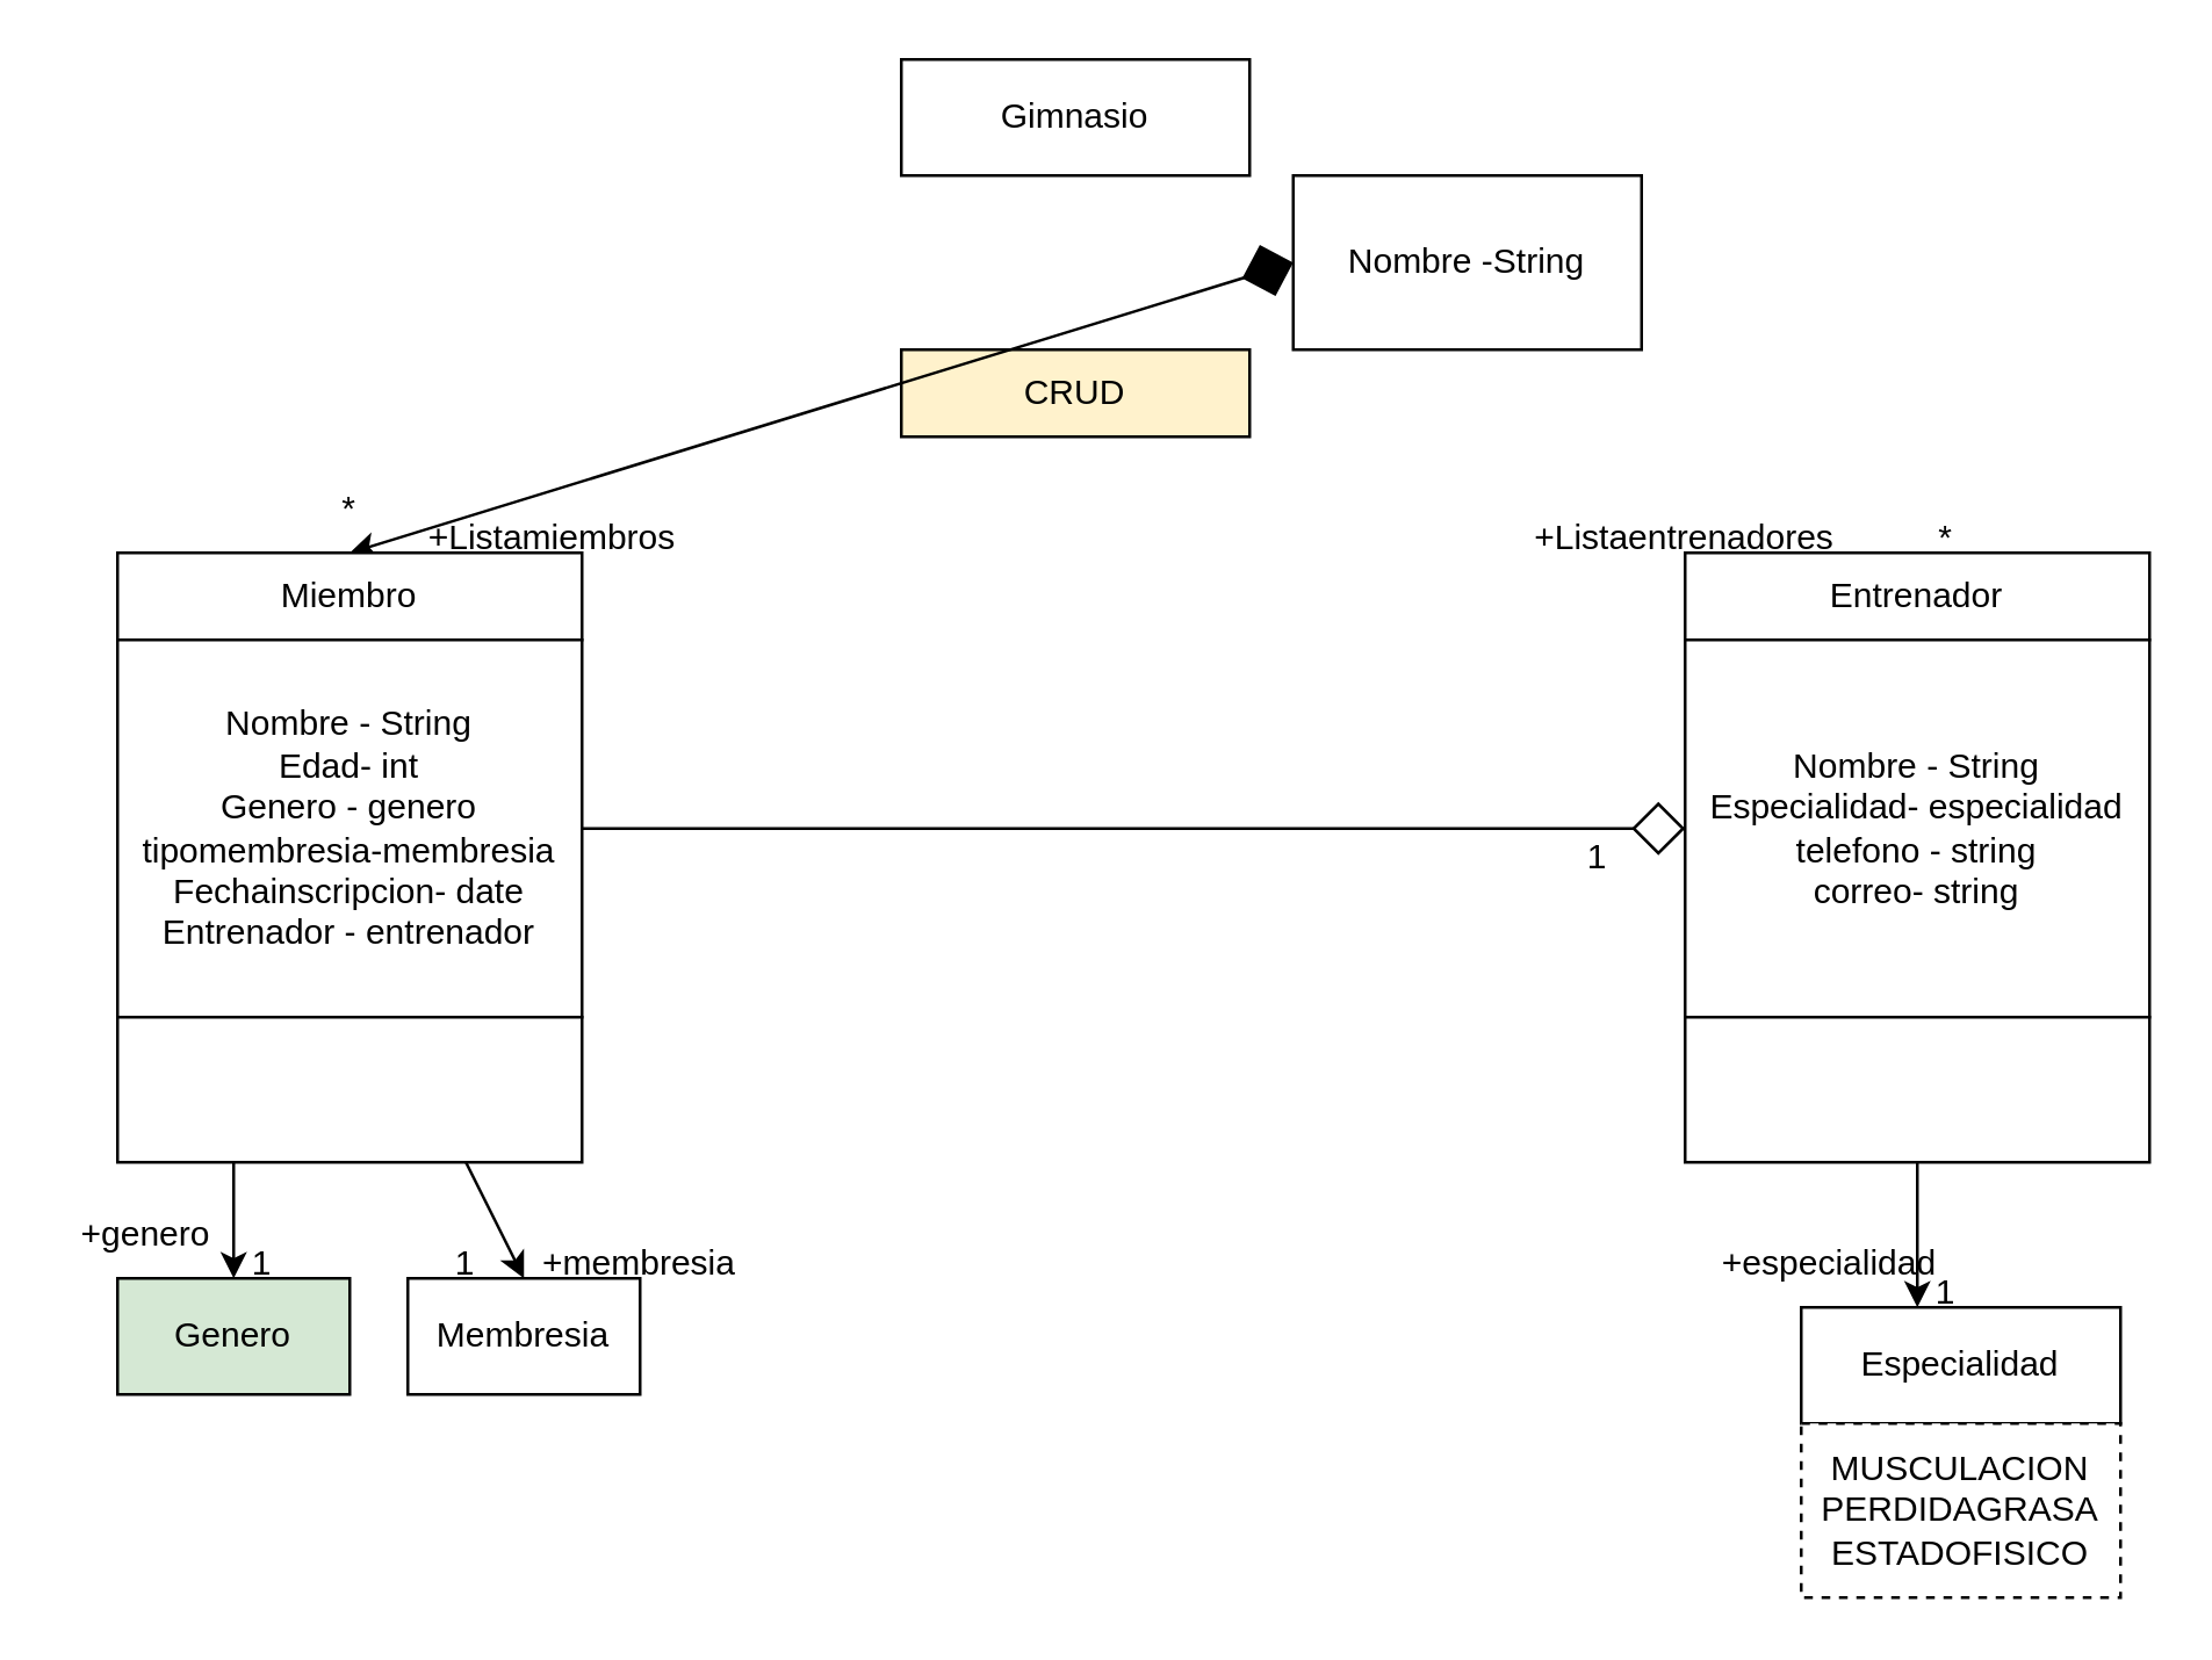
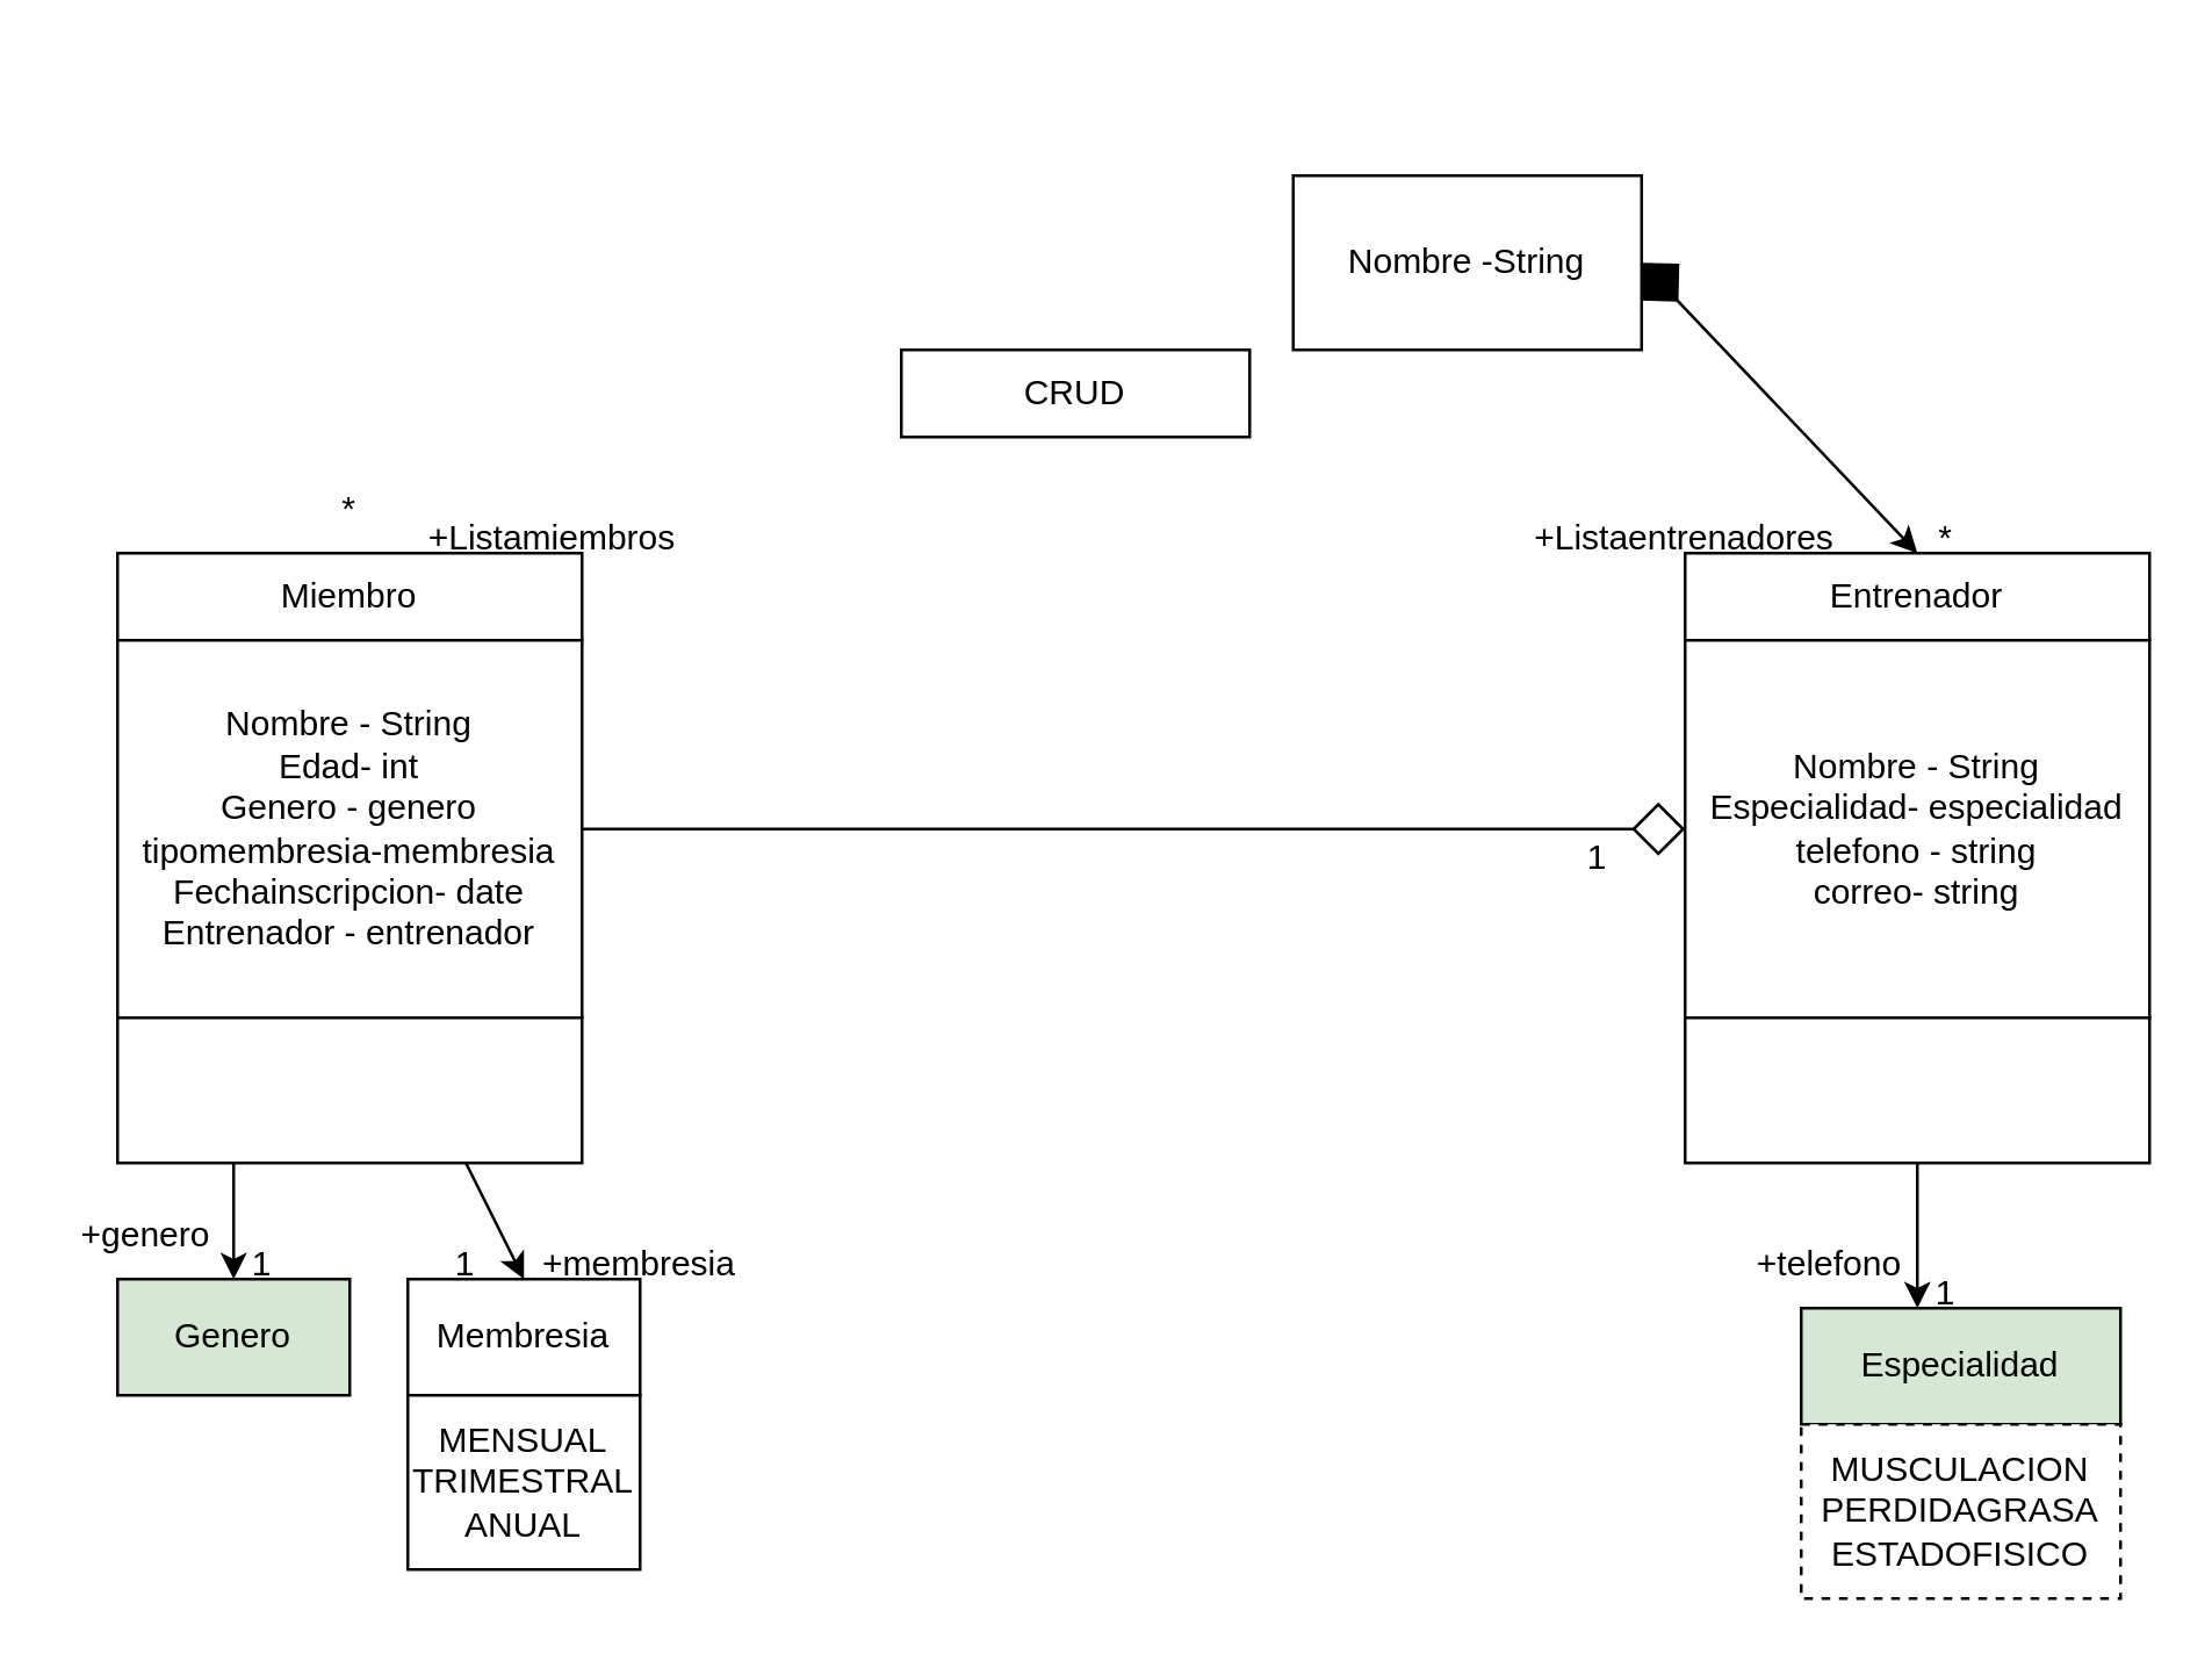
  <mxCell id="0" />
  <mxCell id="1" parent="0" />
- <mxCell id="2" value="Gimnasio" style="whiteSpace=wrap;html=1;" vertex="1" parent="1"><mxGeometry x="310" y="20" width="120" height="40" as="geometry" /></mxCell>
+ <mxCell id="3" style="edgeStyle=none;html=1;exitX=1;exitY=0.5;exitDx=0;exitDy=0;entryX=0.5;entryY=0;entryDx=0;entryDy=0;startArrow=diamond;startFill=1;endArrow=classic;endFill=1;endSize=6;startSize=16;" edge="1" parent="1" source="4" target="13"><mxGeometry relative="1" as="geometry" /></mxCell>
  <mxCell id="4" value="Nombre -String" style="whiteSpace=wrap;html=1;" vertex="1" parent="1"><mxGeometry x="445" y="60" width="120" height="60" as="geometry" /></mxCell>
- <mxCell id="5" value="CRUD" style="whiteSpace=wrap;html=1;fillColor=#fff2cc;" vertex="1" parent="1"><mxGeometry x="310" y="120" width="120" height="30" as="geometry" /></mxCell>
- <mxCell id="6" style="edgeStyle=none;html=1;exitX=0.5;exitY=0;exitDx=0;exitDy=0;entryX=0;entryY=0.5;entryDx=0;entryDy=0;startArrow=classic;startFill=1;endArrow=diamond;endFill=1;endSize=16;" edge="1" parent="1" source="7" target="4"><mxGeometry relative="1" as="geometry" /></mxCell>
+ <mxCell id="5" value="CRUD" style="whiteSpace=wrap;html=1;" vertex="1" parent="1"><mxGeometry x="310" y="120" width="120" height="30" as="geometry" /></mxCell>
  <mxCell id="7" value="Miembro" style="whiteSpace=wrap;html=1;" vertex="1" parent="1"><mxGeometry x="40" y="190" width="160" height="30" as="geometry" /></mxCell>
  <mxCell id="8" style="edgeStyle=none;html=1;exitX=1;exitY=0.5;exitDx=0;exitDy=0;entryX=0;entryY=0.5;entryDx=0;entryDy=0;startArrow=none;startFill=0;endArrow=diamond;endFill=0;startSize=6;endSize=16;" edge="1" parent="1" source="9" target="14"><mxGeometry relative="1" as="geometry" /></mxCell>
  <mxCell id="9" value="Nombre - String&lt;br&gt;Edad- int&lt;br&gt;Genero - genero&lt;br&gt;tipomembresia-membresia&lt;br&gt;Fechainscripcion- date&lt;br&gt;Entrenador - entrenador" style="whiteSpace=wrap;html=1;" vertex="1" parent="1"><mxGeometry x="40" y="220" width="160" height="130" as="geometry" /></mxCell>
  <mxCell id="10" style="edgeStyle=none;html=1;exitX=0.25;exitY=1;exitDx=0;exitDy=0;entryX=0.5;entryY=0;entryDx=0;entryDy=0;" edge="1" parent="1" source="12" target="17"><mxGeometry relative="1" as="geometry" /></mxCell>
  <mxCell id="11" style="edgeStyle=none;html=1;exitX=0.75;exitY=1;exitDx=0;exitDy=0;entryX=0.5;entryY=0;entryDx=0;entryDy=0;" edge="1" parent="1" source="12" target="18"><mxGeometry relative="1" as="geometry" /></mxCell>
  <mxCell id="12" value="" style="whiteSpace=wrap;html=1;" vertex="1" parent="1"><mxGeometry x="40" y="350" width="160" height="50" as="geometry" /></mxCell>
  <mxCell id="13" value="Entrenador" style="whiteSpace=wrap;html=1;" vertex="1" parent="1"><mxGeometry x="580" y="190" width="160" height="30" as="geometry" /></mxCell>
  <mxCell id="14" value="Nombre - String&lt;br&gt;Especialidad- especialidad&lt;br&gt;telefono - string&lt;br&gt;correo- string" style="whiteSpace=wrap;html=1;" vertex="1" parent="1"><mxGeometry x="580" y="220" width="160" height="130" as="geometry" /></mxCell>
  <mxCell id="15" style="edgeStyle=none;html=1;exitX=0.5;exitY=1;exitDx=0;exitDy=0;entryX=1;entryY=1;entryDx=0;entryDy=0;startArrow=none;startFill=0;endArrow=classic;endFill=1;endSize=6;" edge="1" parent="1" source="16" target="29"><mxGeometry relative="1" as="geometry" /></mxCell>
  <mxCell id="16" value="" style="whiteSpace=wrap;html=1;" vertex="1" parent="1"><mxGeometry x="580" y="350" width="160" height="50" as="geometry" /></mxCell>
  <mxCell id="17" value="Genero" style="whiteSpace=wrap;html=1;fillColor=#d5e8d4;" vertex="1" parent="1"><mxGeometry x="40" y="440" width="80" height="40" as="geometry" /></mxCell>
  <mxCell id="18" value="Membresia" style="whiteSpace=wrap;html=1;" vertex="1" parent="1"><mxGeometry x="140" y="440" width="80" height="40" as="geometry" /></mxCell>
+ <mxCell id="19" value="MENSUAL&lt;br&gt;TRIMESTRAL&lt;br&gt;ANUAL" style="whiteSpace=wrap;html=1;" vertex="1" parent="1"><mxGeometry x="140" y="480" width="80" height="60" as="geometry" /></mxCell>
  <mxCell id="20" value="1" style="text;strokeColor=none;align=center;fillColor=none;html=1;verticalAlign=middle;whiteSpace=wrap;rounded=0;" vertex="1" parent="1"><mxGeometry x="130" y="420" width="60" height="30" as="geometry" /></mxCell>
  <mxCell id="21" value="1" style="text;strokeColor=none;align=center;fillColor=none;html=1;verticalAlign=middle;whiteSpace=wrap;rounded=0;" vertex="1" parent="1"><mxGeometry x="60" y="420" width="60" height="30" as="geometry" /></mxCell>
  <mxCell id="22" value="+genero" style="text;strokeColor=none;align=center;fillColor=none;html=1;verticalAlign=middle;whiteSpace=wrap;rounded=0;" vertex="1" parent="1"><mxGeometry x="20" y="410" width="60" height="30" as="geometry" /></mxCell>
  <mxCell id="23" value="+membresia" style="text;strokeColor=none;align=center;fillColor=none;html=1;verticalAlign=middle;whiteSpace=wrap;rounded=0;" vertex="1" parent="1"><mxGeometry x="190" y="420" width="60" height="30" as="geometry" /></mxCell>
  <mxCell id="24" value="*" style="text;strokeColor=none;align=center;fillColor=none;html=1;verticalAlign=middle;whiteSpace=wrap;rounded=0;" vertex="1" parent="1"><mxGeometry x="90" y="160" width="60" height="30" as="geometry" /></mxCell>
  <mxCell id="25" value="+Listamiembros" style="text;strokeColor=none;align=center;fillColor=none;html=1;verticalAlign=middle;whiteSpace=wrap;rounded=0;" vertex="1" parent="1"><mxGeometry x="160" y="170" width="60" height="30" as="geometry" /></mxCell>
- <mxCell id="26" value="Especialidad" style="whiteSpace=wrap;html=1;" vertex="1" parent="1"><mxGeometry x="620" y="450" width="110" height="40" as="geometry" /></mxCell>
+ <mxCell id="26" value="Especialidad" style="whiteSpace=wrap;html=1;fillColor=#d5e8d4;" vertex="1" parent="1"><mxGeometry x="620" y="450" width="110" height="40" as="geometry" /></mxCell>
  <mxCell id="27" value="MUSCULACION&lt;br&gt;PERDIDAGRASA&lt;br&gt;ESTADOFISICO" style="whiteSpace=wrap;html=1;dashed=1;" vertex="1" parent="1"><mxGeometry x="620" y="490" width="110" height="60" as="geometry" /></mxCell>
  <mxCell id="28" value="1" style="text;strokeColor=none;align=center;fillColor=none;html=1;verticalAlign=middle;whiteSpace=wrap;rounded=0;" vertex="1" parent="1"><mxGeometry x="640" y="430" width="60" height="30" as="geometry" /></mxCell>
- <mxCell id="29" value="+especialidad" style="text;strokeColor=none;align=center;fillColor=none;html=1;verticalAlign=middle;whiteSpace=wrap;rounded=0;" vertex="1" parent="1"><mxGeometry x="600" y="420" width="60" height="30" as="geometry" /></mxCell>
+ <mxCell id="29" value="+telefono" style="text;strokeColor=none;align=center;fillColor=none;html=1;verticalAlign=middle;whiteSpace=wrap;rounded=0;" vertex="1" parent="1"><mxGeometry x="600" y="420" width="60" height="30" as="geometry" /></mxCell>
  <mxCell id="30" value="*" style="text;strokeColor=none;align=center;fillColor=none;html=1;verticalAlign=middle;whiteSpace=wrap;rounded=0;" vertex="1" parent="1"><mxGeometry x="640" y="170" width="60" height="30" as="geometry" /></mxCell>
  <mxCell id="31" value="+Listaentrenadores" style="text;strokeColor=none;align=center;fillColor=none;html=1;verticalAlign=middle;whiteSpace=wrap;rounded=0;" vertex="1" parent="1"><mxGeometry x="550" y="170" width="60" height="30" as="geometry" /></mxCell>
  <mxCell id="32" value="1" style="text;strokeColor=none;align=center;fillColor=none;html=1;verticalAlign=middle;whiteSpace=wrap;rounded=0;" vertex="1" parent="1"><mxGeometry x="520" y="280" width="60" height="30" as="geometry" /></mxCell>
